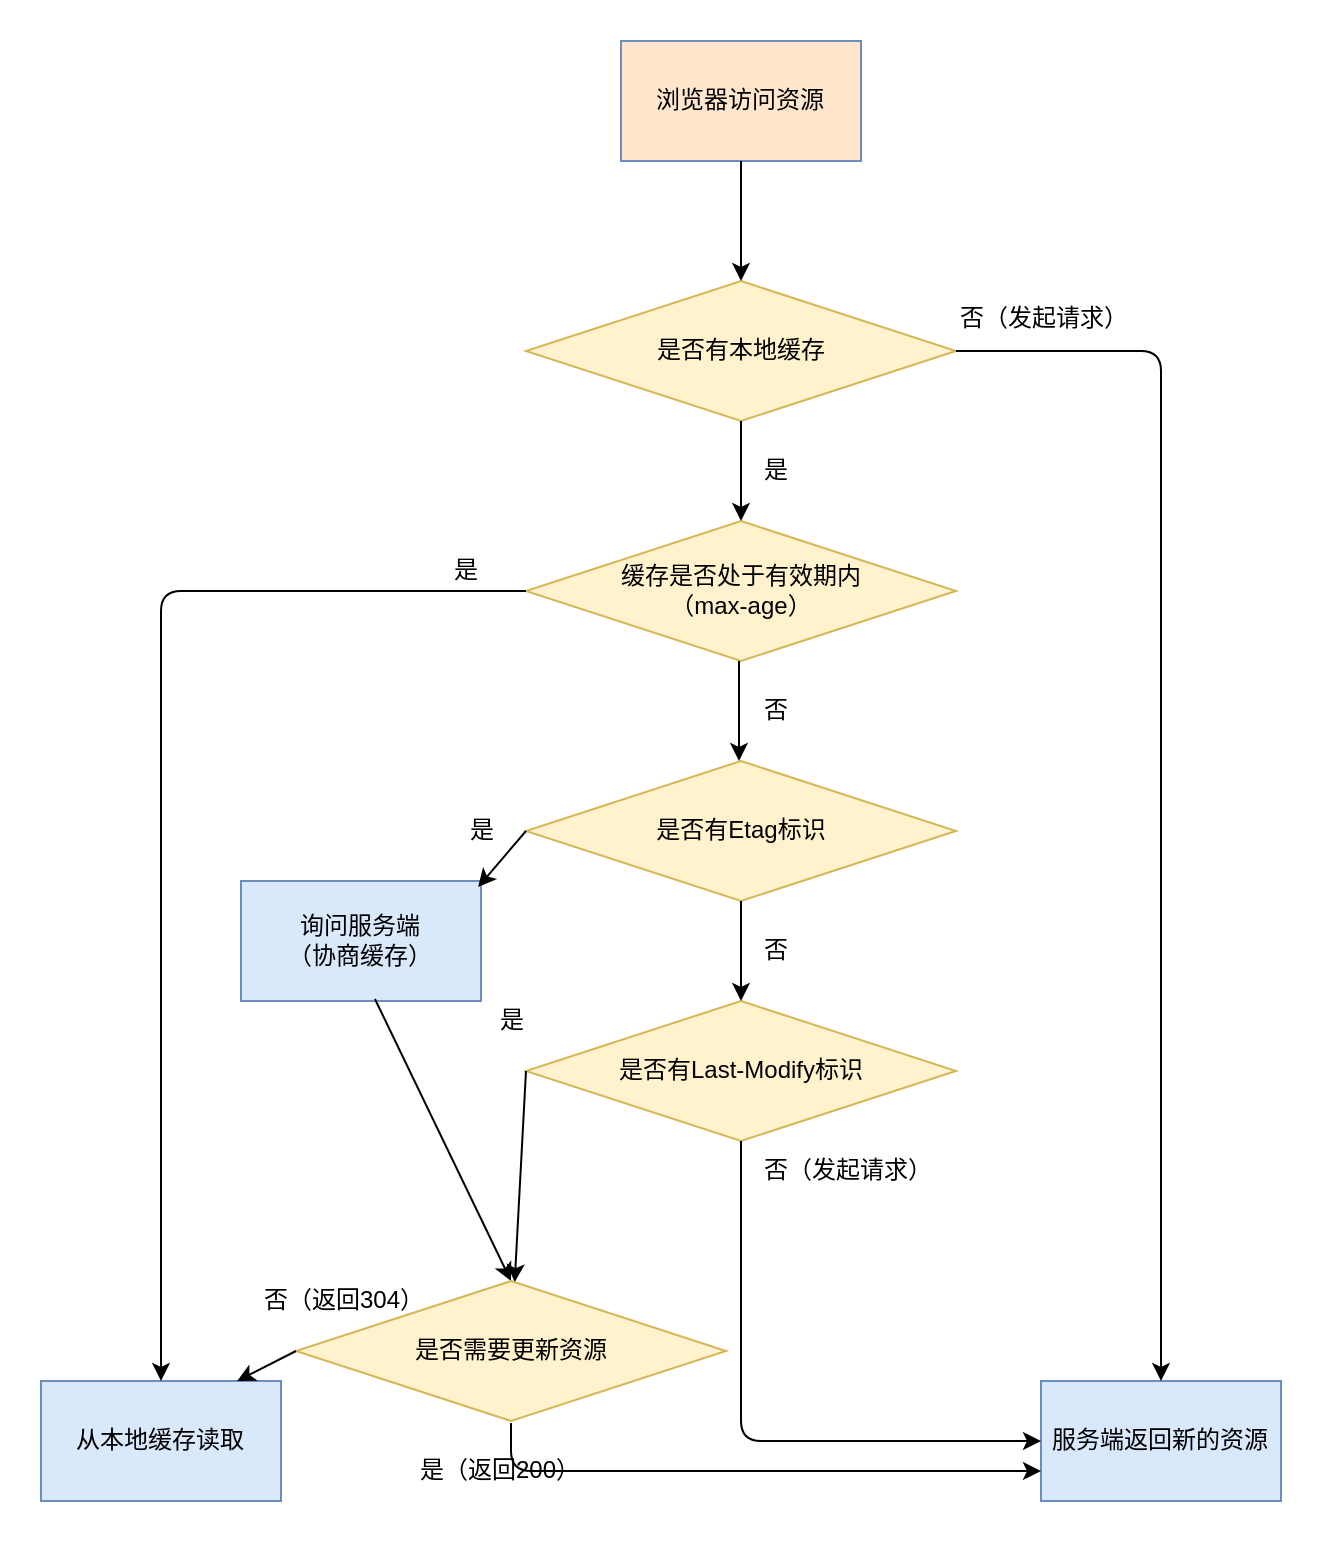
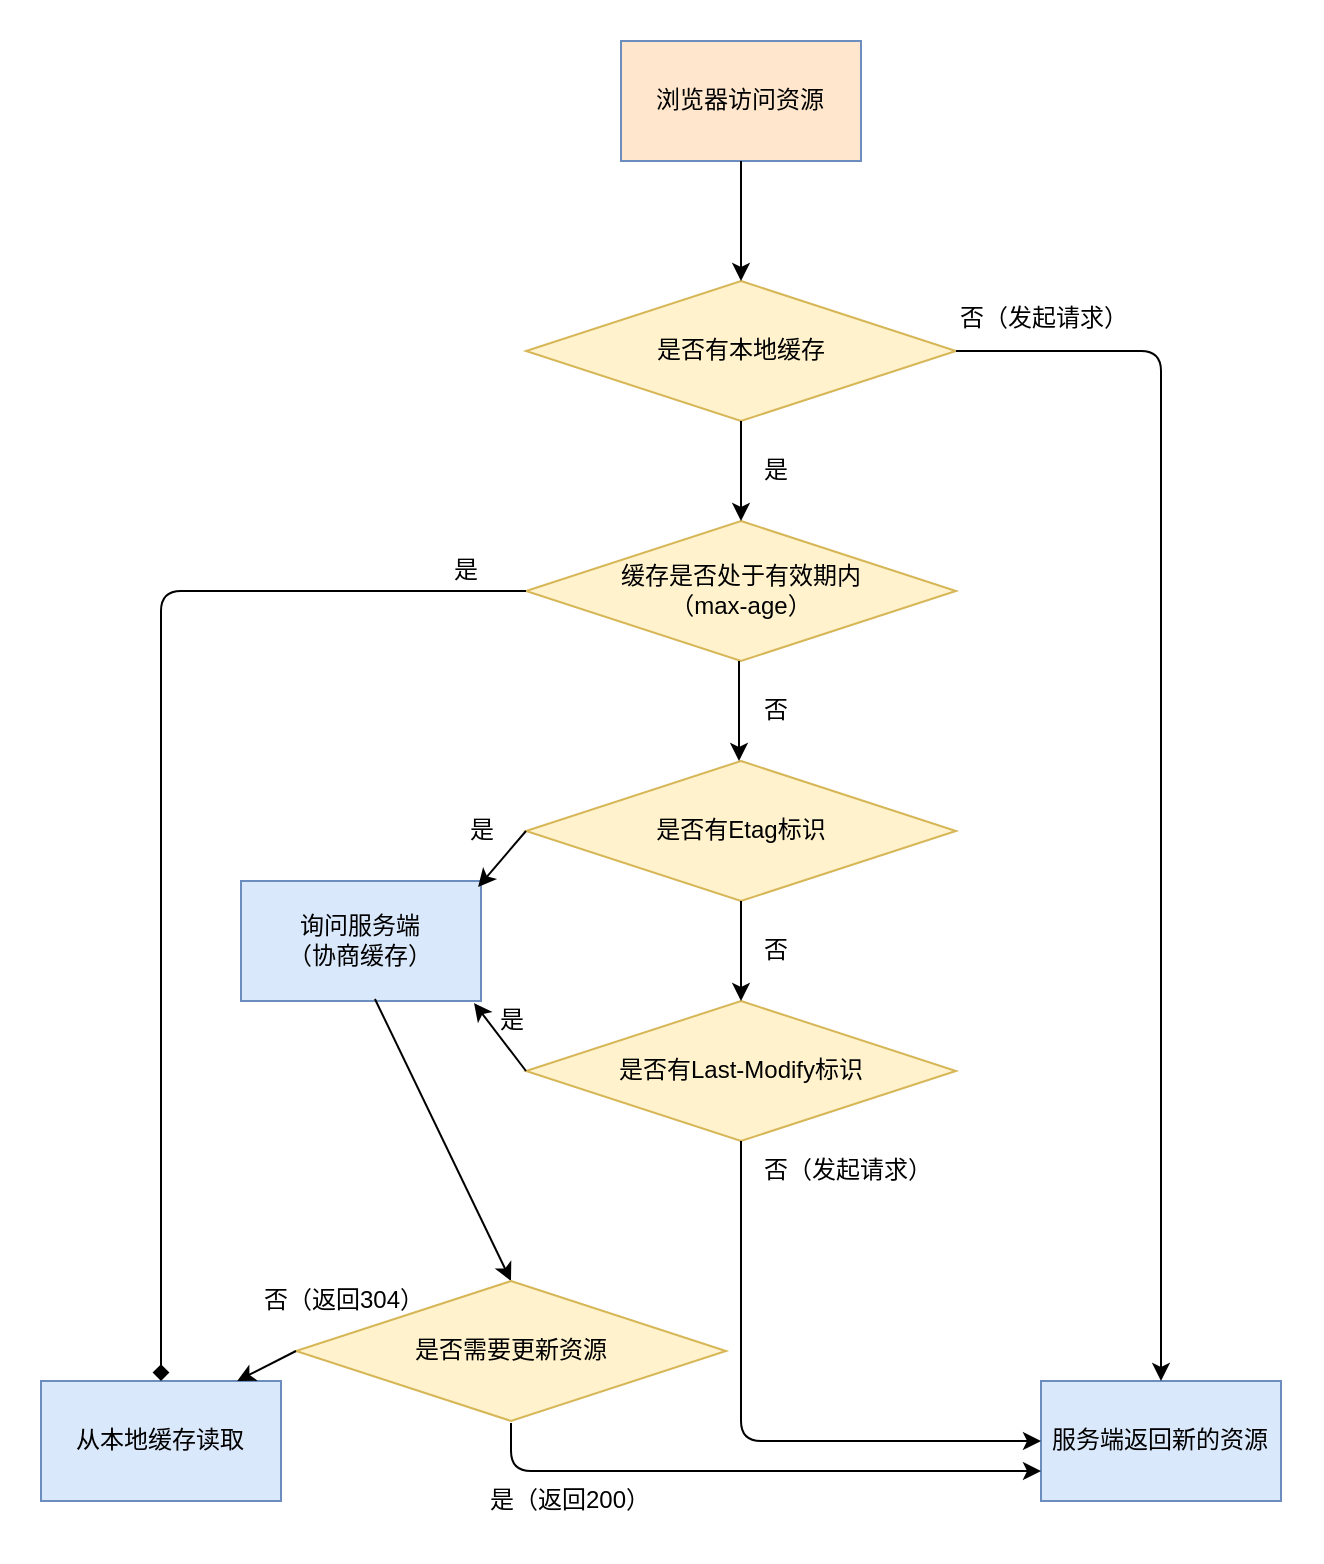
  <mxCell id="0" />
  <mxCell id="1" parent="0" />
  <mxCell id="2" value="是否有本地缓存" style="rhombus;whiteSpace=wrap;html=1;fillColor=#fff2cc;strokeColor=#d6b656;" vertex="1" parent="1"><mxGeometry x="262.5" y="140" width="215" height="70" as="geometry" /></mxCell>
  <mxCell id="3" value="从本地缓存读取" style="rounded=0;whiteSpace=wrap;html=1;fillColor=#dae8fc;strokeColor=#6c8ebf;" vertex="1" parent="1"><mxGeometry x="20" y="690" width="120" height="60" as="geometry" /></mxCell>
  <mxCell id="4" value="浏览器访问资源" style="rounded=0;whiteSpace=wrap;html=1;fillColor=#ffe6cc;strokeColor=#6c8ebf;" vertex="1" parent="1"><mxGeometry x="310" y="20" width="120" height="60" as="geometry" /></mxCell>
  <mxCell id="5" value="服务端返回新的资源" style="rounded=0;whiteSpace=wrap;html=1;fillColor=#dae8fc;strokeColor=#6c8ebf;" vertex="1" parent="1"><mxGeometry x="520" y="690" width="120" height="60" as="geometry" /></mxCell>
  <mxCell id="6" value="" style="endArrow=classic;html=1;entryX=0.5;entryY=0;entryDx=0;entryDy=0;exitX=1;exitY=0.5;exitDx=0;exitDy=0;" edge="1" parent="1" source="2" target="5"><mxGeometry width="50" height="50" relative="1" as="geometry"><mxPoint x="410" y="440" as="sourcePoint" /><mxPoint x="460" y="390" as="targetPoint" /><Array as="points"><mxPoint x="580" y="175" /></Array></mxGeometry></mxCell>
  <mxCell id="7" value="否（发起请求）" style="text;html=1;resizable=0;points=[];autosize=1;align=left;verticalAlign=top;spacingTop=-4;" vertex="1" parent="1"><mxGeometry x="477.5" y="149" width="100" height="20" as="geometry" /></mxCell>
  <mxCell id="8" value="是" style="text;html=1;resizable=0;points=[];autosize=1;align=left;verticalAlign=top;spacingTop=-4;" vertex="1" parent="1"><mxGeometry x="380" y="225" width="30" height="20" as="geometry" /></mxCell>
  <mxCell id="9" value="缓存是否处于有效期内&lt;br&gt;（max-age）&lt;br&gt;" style="rhombus;whiteSpace=wrap;html=1;fillColor=#fff2cc;strokeColor=#d6b656;" vertex="1" parent="1"><mxGeometry x="262.5" y="260" width="215" height="70" as="geometry" /></mxCell>
  <mxCell id="10" value="" style="endArrow=classic;html=1;exitX=0.5;exitY=1;exitDx=0;exitDy=0;entryX=0.5;entryY=0;entryDx=0;entryDy=0;" edge="1" parent="1" source="2" target="9"><mxGeometry width="50" height="50" relative="1" as="geometry"><mxPoint x="420" y="270" as="sourcePoint" /><mxPoint x="470" y="220" as="targetPoint" /></mxGeometry></mxCell>
  <mxCell id="11" value="是否有Etag标识&lt;br&gt;" style="rhombus;whiteSpace=wrap;html=1;fillColor=#fff2cc;strokeColor=#d6b656;" vertex="1" parent="1"><mxGeometry x="262.5" y="380" width="215" height="70" as="geometry" /></mxCell>
- <mxCell id="12" value="" style="endArrow=classic;html=1;entryX=0.5;entryY=0;entryDx=0;entryDy=0;exitX=0;exitY=0.5;exitDx=0;exitDy=0;" edge="1" parent="1" source="9" target="3"><mxGeometry width="50" height="50" relative="1" as="geometry"><mxPoint x="90" y="480" as="sourcePoint" /><mxPoint x="140" y="430" as="targetPoint" /><Array as="points"><mxPoint x="80" y="295" /></Array></mxGeometry></mxCell>
+ <mxCell id="12" value="" style="endArrow=diamond;html=1;entryX=0.5;entryY=0;entryDx=0;entryDy=0;exitX=0;exitY=0.5;exitDx=0;exitDy=0;" edge="1" parent="1" source="9" target="3"><mxGeometry width="50" height="50" relative="1" as="geometry"><mxPoint x="90" y="480" as="sourcePoint" /><mxPoint x="140" y="430" as="targetPoint" /><Array as="points"><mxPoint x="80" y="295" /></Array></mxGeometry></mxCell>
  <mxCell id="13" value="" style="endArrow=classic;html=1;exitX=0.5;exitY=1;exitDx=0;exitDy=0;entryX=0.5;entryY=0;entryDx=0;entryDy=0;" edge="1" parent="1"><mxGeometry width="50" height="50" relative="1" as="geometry"><mxPoint x="369" y="330" as="sourcePoint" /><mxPoint x="369" y="380" as="targetPoint" /></mxGeometry></mxCell>
  <mxCell id="14" value="是否有Last-Modify标识&lt;br&gt;" style="rhombus;whiteSpace=wrap;html=1;fillColor=#fff2cc;strokeColor=#d6b656;" vertex="1" parent="1"><mxGeometry x="262.5" y="500" width="215" height="70" as="geometry" /></mxCell>
  <mxCell id="15" value="" style="endArrow=classic;html=1;exitX=0.5;exitY=1;exitDx=0;exitDy=0;entryX=0.5;entryY=0;entryDx=0;entryDy=0;" edge="1" parent="1"><mxGeometry width="50" height="50" relative="1" as="geometry"><mxPoint x="370" y="450" as="sourcePoint" /><mxPoint x="370" y="500" as="targetPoint" /></mxGeometry></mxCell>
  <mxCell id="16" value="是" style="text;html=1;resizable=0;points=[];autosize=1;align=left;verticalAlign=top;spacingTop=-4;" vertex="1" parent="1"><mxGeometry x="225" y="275" width="30" height="20" as="geometry" /></mxCell>
  <mxCell id="17" value="否" style="text;html=1;resizable=0;points=[];autosize=1;align=left;verticalAlign=top;spacingTop=-4;" vertex="1" parent="1"><mxGeometry x="380" y="345" width="30" height="20" as="geometry" /></mxCell>
  <mxCell id="18" value="询问服务端&lt;br&gt;（协商缓存）" style="rounded=0;whiteSpace=wrap;html=1;fillColor=#dae8fc;strokeColor=#6c8ebf;" vertex="1" parent="1"><mxGeometry x="120" y="440" width="120" height="60" as="geometry" /></mxCell>
  <mxCell id="19" value="" style="endArrow=classic;html=1;exitX=0;exitY=0.5;exitDx=0;exitDy=0;entryX=0.988;entryY=0.05;entryDx=0;entryDy=0;entryPerimeter=0;" edge="1" parent="1" source="11" target="18"><mxGeometry width="50" height="50" relative="1" as="geometry"><mxPoint x="510" y="420" as="sourcePoint" /><mxPoint x="530" y="415" as="targetPoint" /></mxGeometry></mxCell>
- <mxCell id="20" value="" style="endArrow=classic;html=1;exitX=0;exitY=0.5;exitDx=0;exitDy=0;" edge="1" parent="1" source="14" target="25"><mxGeometry width="50" height="50" relative="1" as="geometry"><mxPoint x="480" y="530" as="sourcePoint" /><mxPoint x="530" y="480" as="targetPoint" /></mxGeometry></mxCell>
+ <mxCell id="20" value="" style="endArrow=classic;html=1;exitX=0;exitY=0.5;exitDx=0;exitDy=0;entryX=0.971;entryY=1.017;entryDx=0;entryDy=0;entryPerimeter=0;" edge="1" parent="1" source="14" target="18"><mxGeometry width="50" height="50" relative="1" as="geometry"><mxPoint x="480" y="530" as="sourcePoint" /><mxPoint x="530" y="480" as="targetPoint" /></mxGeometry></mxCell>
  <mxCell id="21" value="否" style="text;html=1;resizable=0;points=[];autosize=1;align=left;verticalAlign=top;spacingTop=-4;" vertex="1" parent="1"><mxGeometry x="380" y="465" width="30" height="20" as="geometry" /></mxCell>
  <mxCell id="22" value="是" style="text;html=1;resizable=0;points=[];autosize=1;align=left;verticalAlign=top;spacingTop=-4;" vertex="1" parent="1"><mxGeometry x="232.5" y="405" width="30" height="20" as="geometry" /></mxCell>
  <mxCell id="23" value="是" style="text;html=1;resizable=0;points=[];autosize=1;align=left;verticalAlign=top;spacingTop=-4;" vertex="1" parent="1"><mxGeometry x="247.5" y="500" width="30" height="20" as="geometry" /></mxCell>
  <mxCell id="24" value="" style="endArrow=classic;html=1;entryX=0.5;entryY=0;entryDx=0;entryDy=0;exitX=0.558;exitY=0.983;exitDx=0;exitDy=0;exitPerimeter=0;" edge="1" parent="1" source="18" target="25"><mxGeometry width="50" height="50" relative="1" as="geometry"><mxPoint x="610" y="450" as="sourcePoint" /><mxPoint x="602" y="570" as="targetPoint" /></mxGeometry></mxCell>
  <mxCell id="25" value="是否需要更新资源&lt;br&gt;" style="rhombus;whiteSpace=wrap;html=1;fillColor=#fff2cc;strokeColor=#d6b656;" vertex="1" parent="1"><mxGeometry x="147.5" y="640" width="215" height="70" as="geometry" /></mxCell>
  <mxCell id="26" value="" style="endArrow=classic;html=1;exitX=0.5;exitY=1;exitDx=0;exitDy=0;entryX=0;entryY=0.5;entryDx=0;entryDy=0;" edge="1" parent="1" source="14" target="5"><mxGeometry width="50" height="50" relative="1" as="geometry"><mxPoint x="280" y="760" as="sourcePoint" /><mxPoint x="330" y="710" as="targetPoint" /><Array as="points"><mxPoint x="370" y="720" /></Array></mxGeometry></mxCell>
  <mxCell id="27" value="否（发起请求）" style="text;html=1;resizable=0;points=[];autosize=1;align=left;verticalAlign=top;spacingTop=-4;" vertex="1" parent="1"><mxGeometry x="380" y="575" width="100" height="20" as="geometry" /></mxCell>
  <mxCell id="28" value="" style="endArrow=classic;html=1;entryX=0;entryY=0.75;entryDx=0;entryDy=0;" edge="1" parent="1" target="5"><mxGeometry width="50" height="50" relative="1" as="geometry"><mxPoint x="255" y="711" as="sourcePoint" /><mxPoint x="255" y="760" as="targetPoint" /><Array as="points"><mxPoint x="255" y="735" /></Array></mxGeometry></mxCell>
  <mxCell id="29" value="" style="endArrow=classic;html=1;exitX=0;exitY=0.5;exitDx=0;exitDy=0;entryX=0.817;entryY=0;entryDx=0;entryDy=0;entryPerimeter=0;" edge="1" parent="1" source="25" target="3"><mxGeometry width="50" height="50" relative="1" as="geometry"><mxPoint x="60" y="910" as="sourcePoint" /><mxPoint x="110" y="860" as="targetPoint" /></mxGeometry></mxCell>
  <mxCell id="30" value="否（返回304）" style="text;html=1;resizable=0;points=[];autosize=1;align=left;verticalAlign=top;spacingTop=-4;" vertex="1" parent="1"><mxGeometry x="130" y="640" width="100" height="20" as="geometry" /></mxCell>
- <mxCell id="31" value="是（返回200）" style="text;html=1;resizable=0;points=[];autosize=1;align=left;verticalAlign=top;spacingTop=-4;" vertex="1" parent="1"><mxGeometry x="207.5" y="725" width="100" height="20" as="geometry" /></mxCell>
+ <mxCell id="31" value="是（返回200）" style="text;html=1;resizable=0;points=[];autosize=1;align=left;verticalAlign=top;spacingTop=-4;" vertex="1" parent="1"><mxGeometry x="242.5" y="740" width="100" height="20" as="geometry" /></mxCell>
  <mxCell id="32" value="" style="endArrow=classic;html=1;entryX=0.5;entryY=0;entryDx=0;entryDy=0;exitX=0.5;exitY=1;exitDx=0;exitDy=0;" edge="1" parent="1" source="4" target="2"><mxGeometry width="50" height="50" relative="1" as="geometry"><mxPoint x="410" y="110" as="sourcePoint" /><mxPoint x="410" y="110" as="targetPoint" /></mxGeometry></mxCell>
